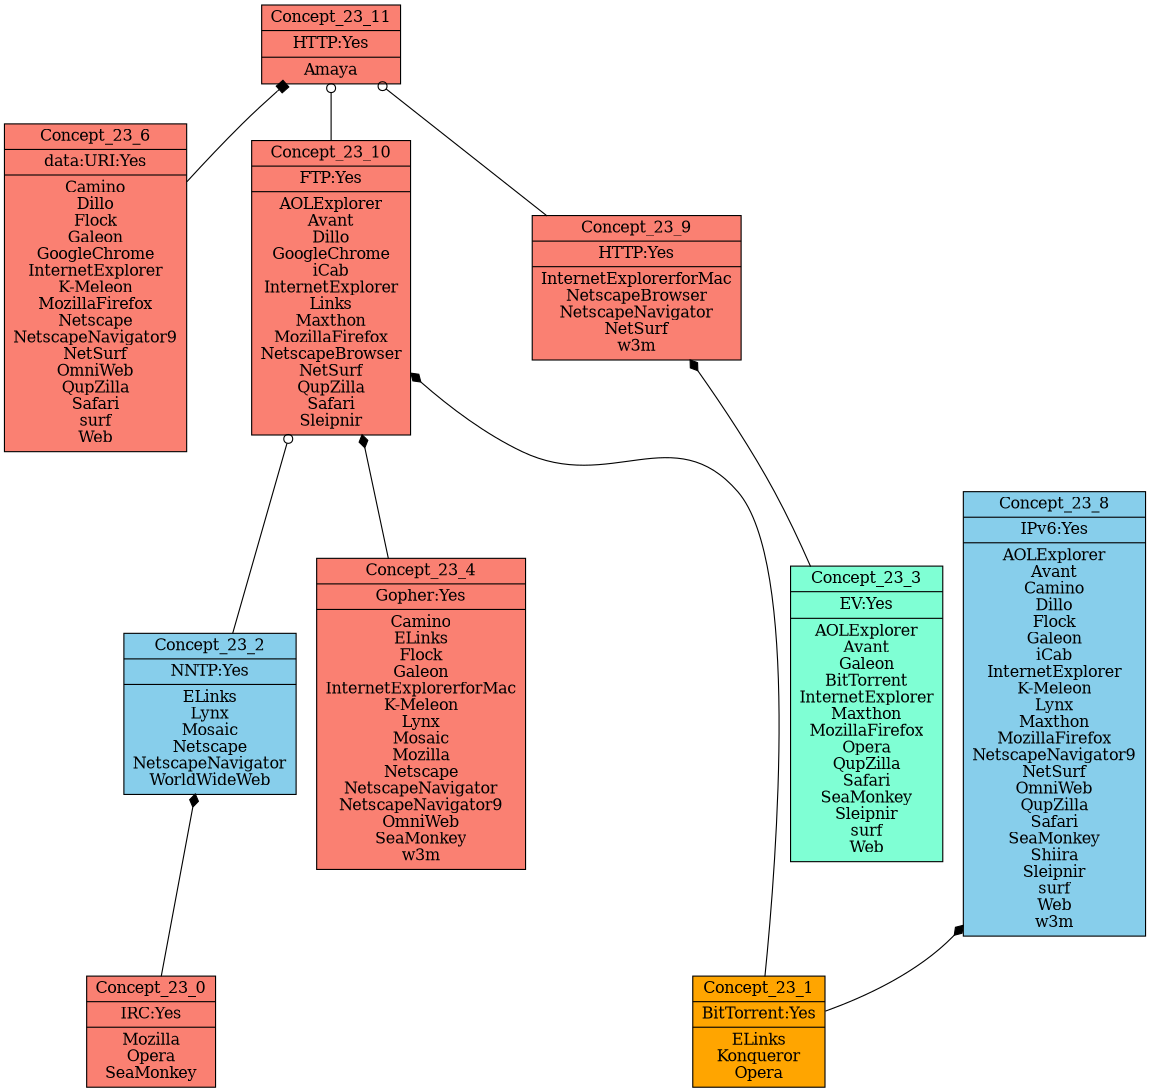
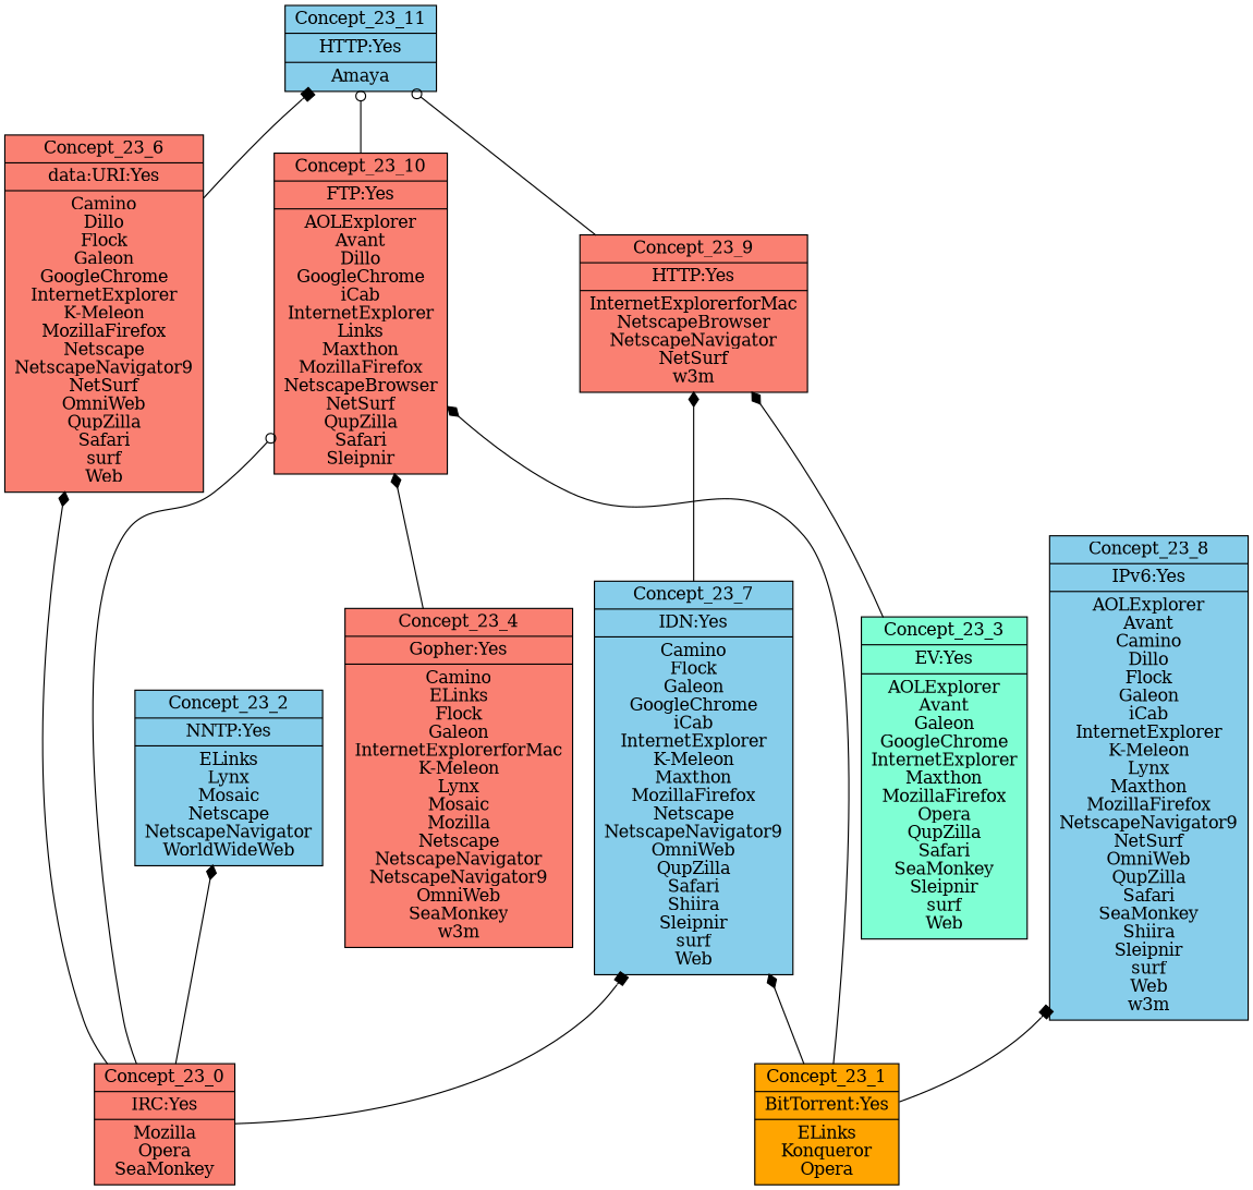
  digraph {
    rankdir=BT
    node [fillcolor=salmon shape=record style=filled]
    edge [arrowhead=diamond]
    n1 [label="{Concept_23_0|IRC:Yes\n|Mozilla\nOpera\nSeaMonkey\n}"]
    n2 [fillcolor=skyblue label="{Concept_23_2|NNTP:Yes\n|ELinks\nLynx\nMosaic\nNetscape\nNetscapeNavigator\nWorldWideWeb\n}"]
    n3 [label="{Concept_23_6|data:URI:Yes\n|Camino\nDillo\nFlock\nGaleon\nGoogleChrome\nInternetExplorer\nK-Meleon\nMozillaFirefox\nNetscape\nNetscapeNavigator9\nNetSurf\nOmniWeb\nQupZilla\nSafari\nsurf\nWeb\n}"]
+   n4 [fillcolor=skyblue label="{Concept_23_7|IDN:Yes\n|Camino\nFlock\nGaleon\nGoogleChrome\niCab\nInternetExplorer\nK-Meleon\nMaxthon\nMozillaFirefox\nNetscape\nNetscapeNavigator9\nOmniWeb\nQupZilla\nSafari\nShiira\nSleipnir\nsurf\nWeb\n}"]
    n5 [fillcolor=orange label="{Concept_23_1|BitTorrent:Yes\n|ELinks\nKonqueror\nOpera\n}"]
    n6 [fillcolor=skyblue label="{Concept_23_8|IPv6:Yes\n|AOLExplorer\nAvant\nCamino\nDillo\nFlock\nGaleon\niCab\nInternetExplorer\nK-Meleon\nLynx\nMaxthon\nMozillaFirefox\nNetscapeNavigator9\nNetSurf\nOmniWeb\nQupZilla\nSafari\nSeaMonkey\nShiira\nSleipnir\nsurf\nWeb\nw3m\n}"]
    n7 [label="{Concept_23_10|FTP:Yes\n|AOLExplorer\nAvant\nDillo\nGoogleChrome\niCab\nInternetExplorer\nLinks\nMaxthon\nMozillaFirefox\nNetscapeBrowser\nNetSurf\nQupZilla\nSafari\nSleipnir\n}"]
-   n8 [fillcolor=aquamarine label="{Concept_23_3|EV:Yes\n|AOLExplorer\nAvant\nGaleon\nBitTorrent\nInternetExplorer\nMaxthon\nMozillaFirefox\nOpera\nQupZilla\nSafari\nSeaMonkey\nSleipnir\nsurf\nWeb\n}"]
+   n8 [fillcolor=aquamarine label="{Concept_23_3|EV:Yes\n|AOLExplorer\nAvant\nGaleon\nGoogleChrome\nInternetExplorer\nMaxthon\nMozillaFirefox\nOpera\nQupZilla\nSafari\nSeaMonkey\nSleipnir\nsurf\nWeb\n}"]
    n9 [label="{Concept_23_9|HTTP:Yes\n|InternetExplorerforMac\nNetscapeBrowser\nNetscapeNavigator\nNetSurf\nw3m\n}"]
    n10 [label="{Concept_23_4|Gopher:Yes\n|Camino\nELinks\nFlock\nGaleon\nInternetExplorerforMac\nK-Meleon\nLynx\nMosaic\nMozilla\nNetscape\nNetscapeNavigator\nNetscapeNavigator9\nOmniWeb\nSeaMonkey\nw3m\n}"]
-   n11 [label="{Concept_23_11|HTTP:Yes\n|Amaya\n}"]
+   n11 [fillcolor=skyblue label="{Concept_23_11|HTTP:Yes\n|Amaya\n}"]
    subgraph sub_1 {
      label=23
      n1
      n2
      n3
+     n4
      n5
      n6
      n7
      n8
      n9
      n10
      n11
    }
    n1 -> n2
-   n2 -> n7 [arrowhead=odot]
+   n1 -> n3
+   n1 -> n4 [arrowhead=box]
+   n1 -> n7 [arrowhead=odot]
    n3 -> n11 [arrowhead=box]
-   n5 -> n6
+   n4 -> n9
+   n5 -> n4
+   n5 -> n6 [arrowhead=box]
    n5 -> n7
    n7 -> n11 [arrowhead=odot]
    n8 -> n9
    n9 -> n11 [arrowhead=odot]
    n10 -> n7
  }
